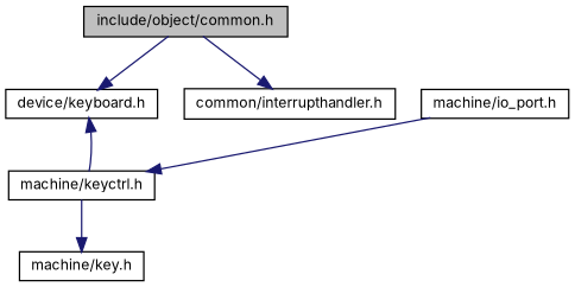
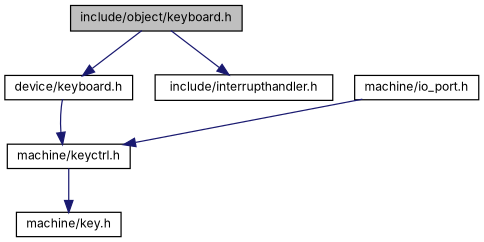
  digraph {
    fontname=Inter
    node [color=black fontname=Inter fontsize=10 shape=record]
    edge [color=midnightblue fontname=Inter fontsize=10 labelfontname=Helvetica labelfontsize=10 style=solid]
-   n1 [fillcolor=grey75 fontcolor=black height=0.2 label="include/object/common.h" style=filled width=0.4]
+   n1 [fillcolor=grey75 fontcolor=black height=0.2 label="include/object/keyboard.h" style=filled width=0.4]
    n2 [height=0.2 label="device/keyboard.h" width=0.4]
-   n3 [height=0.2 label="common/interrupthandler.h" width=0.4]
+   n3 [height=0.2 label="include/interrupthandler.h" width=0.4]
    n4 [height=0.2 label="machine/keyctrl.h" width=0.4]
    n5 [height=0.2 label="machine/key.h" width=0.4]
    n6 [height=0.2 label="machine/io_port.h" width=0.4]
    n1 -> n2
    n1 -> n3
-   n4 -> n2
+   n2 -> n4
    n4 -> n5
    n6 -> n4
  }
